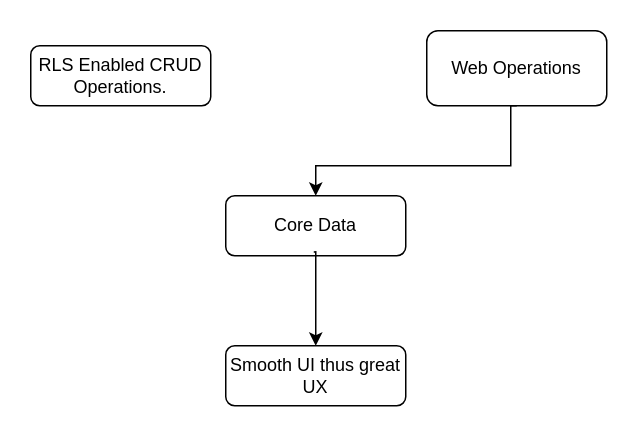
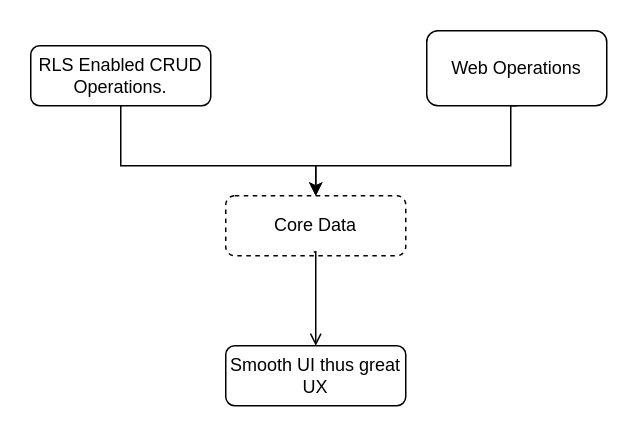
  <mxCell id="0" />
  <mxCell id="1" parent="0" />
  <mxCell id="2" value="RLS Enabled CRUD Operations." style="rounded=1;whiteSpace=wrap;html=1;fontSize=12;glass=0;strokeWidth=1;shadow=0;" parent="1" vertex="1"><mxGeometry x="20" y="30" width="120" height="40" as="geometry" /></mxCell>
- <mxCell id="4" value="Core Data" style="rounded=1;whiteSpace=wrap;html=1;fontSize=12;glass=0;strokeWidth=1;shadow=0;" parent="1" vertex="1"><mxGeometry x="150" y="130" width="120" height="40" as="geometry" /></mxCell>
+ <mxCell id="3" value="" style="edgeStyle=orthogonalEdgeStyle;rounded=0;orthogonalLoop=1;jettySize=auto;html=1;entryX=0.5;entryY=0;entryDx=0;entryDy=0;exitX=0.5;exitY=1;exitDx=0;exitDy=0;" parent="1" source="2" target="4" edge="1"><mxGeometry relative="1" as="geometry"><mxPoint x="250" y="100" as="sourcePoint" /><mxPoint x="190" y="90" as="targetPoint" /><Array as="points"><mxPoint x="80" y="110" /><mxPoint x="210" y="110" /></Array></mxGeometry></mxCell>
+ <mxCell id="4" value="Core Data" style="rounded=1;whiteSpace=wrap;html=1;fontSize=12;glass=0;strokeWidth=1;shadow=0;dashed=1;" parent="1" vertex="1"><mxGeometry x="150" y="130" width="120" height="40" as="geometry" /></mxCell>
  <mxCell id="5" value="Smooth UI thus great UX" style="rounded=1;whiteSpace=wrap;html=1;fontSize=12;glass=0;strokeWidth=1;shadow=0;" parent="1" vertex="1"><mxGeometry x="150" y="230" width="120" height="40" as="geometry" /></mxCell>
- <mxCell id="6" value="" style="edgeStyle=orthogonalEdgeStyle;rounded=0;orthogonalLoop=1;jettySize=auto;html=1;exitX=0.489;exitY=0.936;exitDx=0;exitDy=0;exitPerimeter=0;entryX=0.5;entryY=0;entryDx=0;entryDy=0;" parent="1" source="4" target="5" edge="1"><mxGeometry relative="1" as="geometry"><mxPoint x="220" y="180" as="sourcePoint" /><mxPoint x="170" y="230" as="targetPoint" /><Array as="points"><mxPoint x="210" y="167" /></Array></mxGeometry></mxCell>
+ <mxCell id="6" value="" style="edgeStyle=orthogonalEdgeStyle;rounded=0;orthogonalLoop=1;jettySize=auto;html=1;exitX=0.489;exitY=0.936;exitDx=0;exitDy=0;exitPerimeter=0;entryX=0.5;entryY=0;entryDx=0;entryDy=0;endArrow=open;" parent="1" source="4" target="5" edge="1"><mxGeometry relative="1" as="geometry"><mxPoint x="220" y="180" as="sourcePoint" /><mxPoint x="170" y="230" as="targetPoint" /><Array as="points"><mxPoint x="210" y="167" /></Array></mxGeometry></mxCell>
  <mxCell id="7" value="Web Operations" style="rounded=1;whiteSpace=wrap;html=1;" vertex="1" parent="1"><mxGeometry x="284" y="20" width="120" height="50" as="geometry" /></mxCell>
  <mxCell id="8" value="" style="edgeStyle=orthogonalEdgeStyle;rounded=0;orthogonalLoop=1;jettySize=auto;html=1;entryX=0.5;entryY=0;entryDx=0;entryDy=0;exitX=0.5;exitY=1;exitDx=0;exitDy=0;" edge="1" parent="1" source="7" target="4"><mxGeometry relative="1" as="geometry"><mxPoint x="200" y="90" as="sourcePoint" /><mxPoint x="330" y="150" as="targetPoint" /><Array as="points"><mxPoint x="340" y="110" /><mxPoint x="210" y="110" /></Array></mxGeometry></mxCell>
